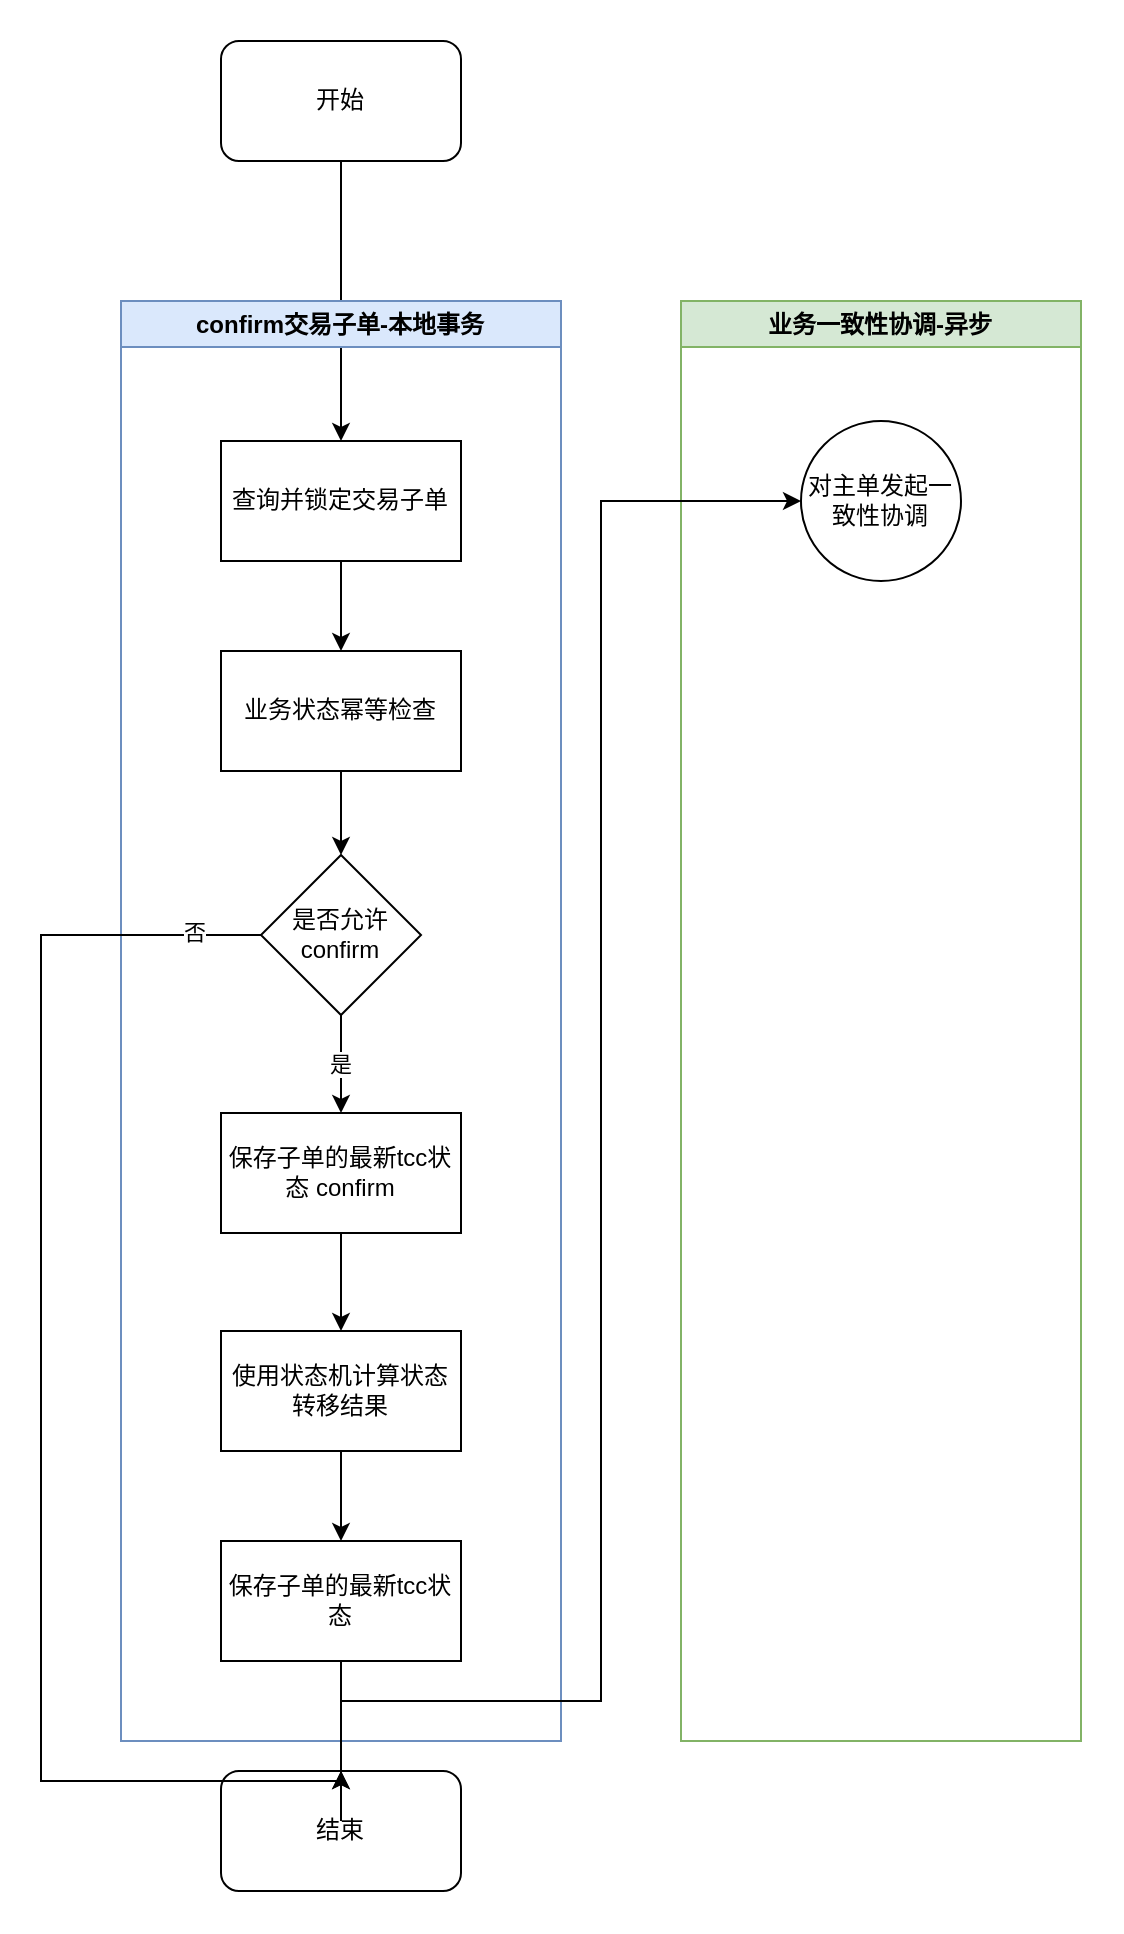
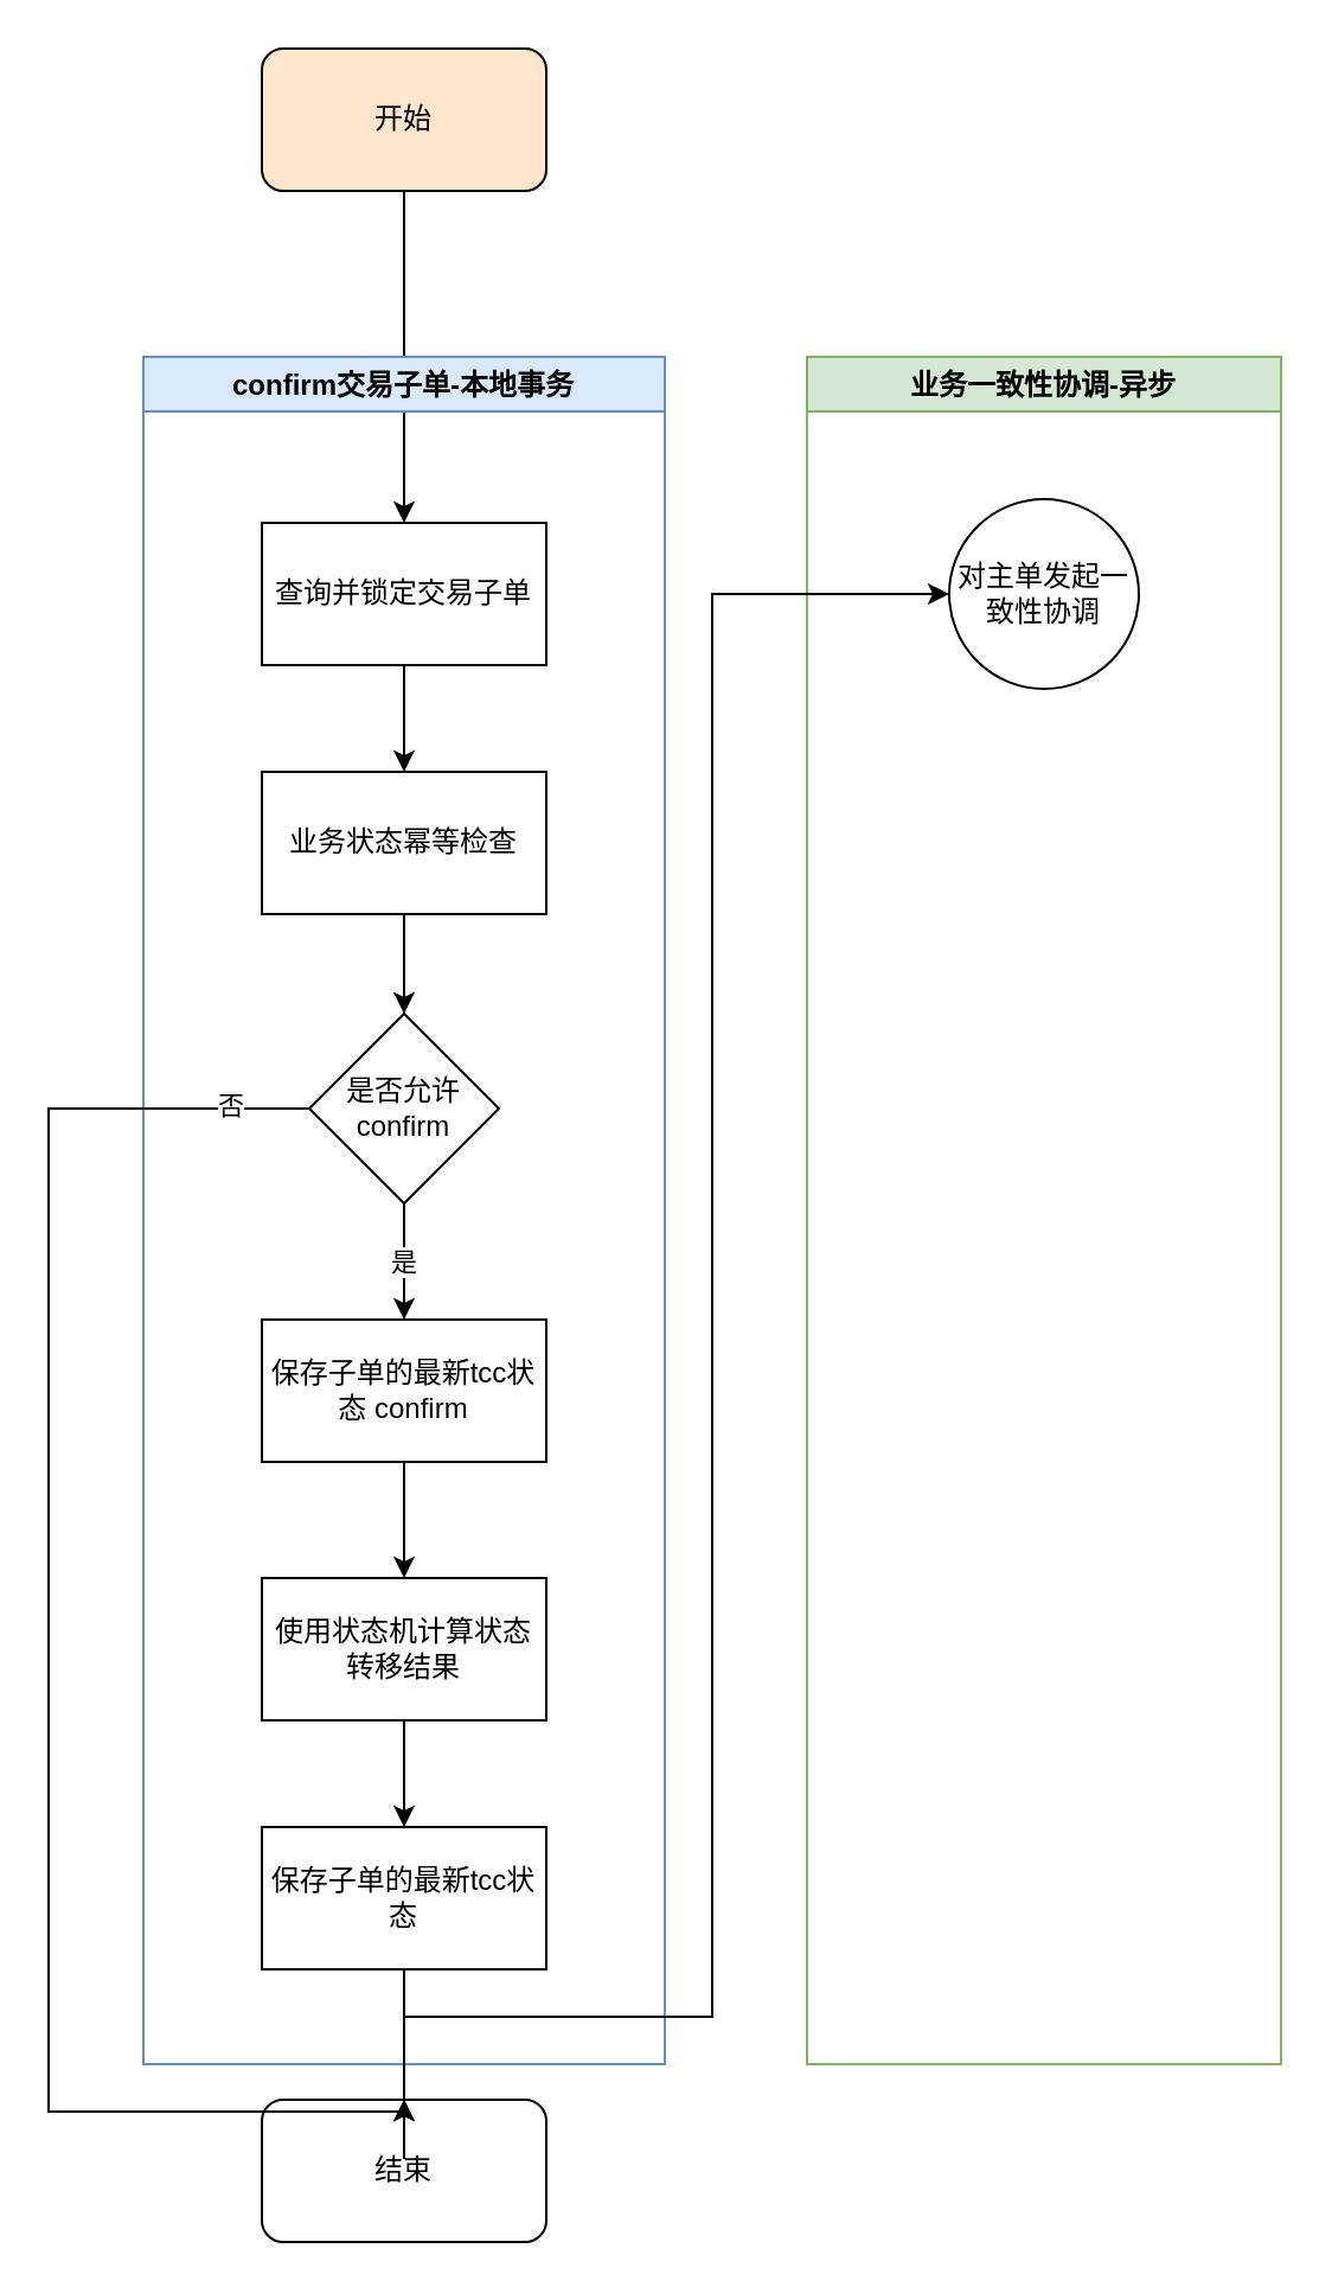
  <mxCell id="0" />
  <mxCell id="1" parent="0" />
  <mxCell id="2" style="edgeStyle=orthogonalEdgeStyle;rounded=0;orthogonalLoop=1;jettySize=auto;html=1;entryX=0.5;entryY=0;entryDx=0;entryDy=0;" parent="1" source="3" target="6" edge="1"><mxGeometry relative="1" as="geometry" /></mxCell>
- <mxCell id="3" value="开始" style="rounded=1;whiteSpace=wrap;html=1;" parent="1" vertex="1"><mxGeometry x="110" y="20" width="120" height="60" as="geometry" /></mxCell>
+ <mxCell id="3" value="开始" style="rounded=1;whiteSpace=wrap;html=1;fillColor=#ffe6cc;" parent="1" vertex="1"><mxGeometry x="110" y="20" width="120" height="60" as="geometry" /></mxCell>
  <mxCell id="4" value="confirm交易子单-本地事务" style="swimlane;startSize=23;fillColor=#dae8fc;strokeColor=#6c8ebf;" parent="1" vertex="1"><mxGeometry x="60" y="150" width="220" height="720" as="geometry" /></mxCell>
  <mxCell id="5" style="edgeStyle=orthogonalEdgeStyle;rounded=0;orthogonalLoop=1;jettySize=auto;html=1;entryX=0.5;entryY=0;entryDx=0;entryDy=0;" parent="4" source="6" target="8" edge="1"><mxGeometry relative="1" as="geometry" /></mxCell>
  <mxCell id="6" value="查询并锁定交易子单" style="rounded=0;whiteSpace=wrap;html=1;" parent="4" vertex="1"><mxGeometry x="50" y="70" width="120" height="60" as="geometry" /></mxCell>
  <mxCell id="7" style="edgeStyle=orthogonalEdgeStyle;rounded=0;orthogonalLoop=1;jettySize=auto;html=1;entryX=0.5;entryY=0;entryDx=0;entryDy=0;" parent="4" source="8" target="10" edge="1"><mxGeometry relative="1" as="geometry" /></mxCell>
  <mxCell id="8" value="业务状态幂等检查" style="rounded=0;whiteSpace=wrap;html=1;" parent="4" vertex="1"><mxGeometry x="50" y="175" width="120" height="60" as="geometry" /></mxCell>
  <mxCell id="9" value="是" style="edgeStyle=orthogonalEdgeStyle;rounded=0;orthogonalLoop=1;jettySize=auto;html=1;entryX=0.5;entryY=0;entryDx=0;entryDy=0;" parent="4" source="10" target="12" edge="1"><mxGeometry relative="1" as="geometry" /></mxCell>
  <mxCell id="10" value="是否允许confirm" style="rhombus;whiteSpace=wrap;html=1;" parent="4" vertex="1"><mxGeometry x="70" y="277" width="80" height="80" as="geometry" /></mxCell>
  <mxCell id="11" style="edgeStyle=orthogonalEdgeStyle;rounded=0;orthogonalLoop=1;jettySize=auto;html=1;entryX=0.5;entryY=0;entryDx=0;entryDy=0;" parent="4" source="12" target="14" edge="1"><mxGeometry relative="1" as="geometry" /></mxCell>
  <mxCell id="12" value="保存子单的最新tcc状态 confirm" style="rounded=0;whiteSpace=wrap;html=1;" parent="4" vertex="1"><mxGeometry x="50" y="406" width="120" height="60" as="geometry" /></mxCell>
  <mxCell id="13" style="edgeStyle=orthogonalEdgeStyle;rounded=0;orthogonalLoop=1;jettySize=auto;html=1;entryX=0.5;entryY=0;entryDx=0;entryDy=0;" parent="4" source="14" target="15" edge="1"><mxGeometry relative="1" as="geometry" /></mxCell>
  <mxCell id="14" value="使用状态机计算状态转移结果" style="rounded=0;whiteSpace=wrap;html=1;" parent="4" vertex="1"><mxGeometry x="50" y="515" width="120" height="60" as="geometry" /></mxCell>
  <mxCell id="15" value="保存子单的最新tcc状态" style="rounded=0;whiteSpace=wrap;html=1;" parent="4" vertex="1"><mxGeometry x="50" y="620" width="120" height="60" as="geometry" /></mxCell>
  <mxCell id="16" value="结束" style="rounded=1;whiteSpace=wrap;html=1;" parent="1" vertex="1"><mxGeometry x="110" y="885" width="120" height="60" as="geometry" /></mxCell>
  <mxCell id="17" value="业务一致性协调-异步" style="swimlane;fillColor=#d5e8d4;strokeColor=#82b366;" parent="1" vertex="1"><mxGeometry x="340" y="150" width="200" height="720" as="geometry" /></mxCell>
  <mxCell id="18" value="对主单发起一致性协调" style="ellipse;whiteSpace=wrap;html=1;aspect=fixed;" vertex="1" parent="17"><mxGeometry x="60" y="60" width="80" height="80" as="geometry" /></mxCell>
  <mxCell id="19" style="edgeStyle=orthogonalEdgeStyle;rounded=0;orthogonalLoop=1;jettySize=auto;html=1;entryX=0.5;entryY=0;entryDx=0;entryDy=0;" parent="1" source="10" target="16" edge="1"><mxGeometry relative="1" as="geometry"><Array as="points"><mxPoint x="20" y="467" /><mxPoint x="20" y="890" /><mxPoint x="170" y="890" /></Array></mxGeometry></mxCell>
  <mxCell id="20" value="否" style="edgeLabel;html=1;align=center;verticalAlign=middle;resizable=0;points=[];" parent="19" vertex="1" connectable="0"><mxGeometry x="-0.902" y="-2" relative="1" as="geometry"><mxPoint as="offset" /></mxGeometry></mxCell>
  <mxCell id="21" style="edgeStyle=orthogonalEdgeStyle;rounded=0;orthogonalLoop=1;jettySize=auto;html=1;entryX=0;entryY=0.5;entryDx=0;entryDy=0;exitX=0.5;exitY=1;exitDx=0;exitDy=0;" parent="1" source="15" target="18" edge="1"><mxGeometry relative="1" as="geometry"><Array as="points"><mxPoint x="170" y="850" /><mxPoint x="300" y="850" /><mxPoint x="300" y="250" /></Array><mxPoint x="380" y="250" as="targetPoint" /></mxGeometry></mxCell>
  <mxCell id="22" style="edgeStyle=orthogonalEdgeStyle;rounded=0;orthogonalLoop=1;jettySize=auto;html=1;entryX=0.5;entryY=0;entryDx=0;entryDy=0;exitX=0.5;exitY=1;exitDx=0;exitDy=0;" parent="1" source="15" target="16" edge="1"><mxGeometry relative="1" as="geometry"><Array as="points"><mxPoint x="170" y="910" /><mxPoint x="170" y="910" /></Array></mxGeometry></mxCell>
